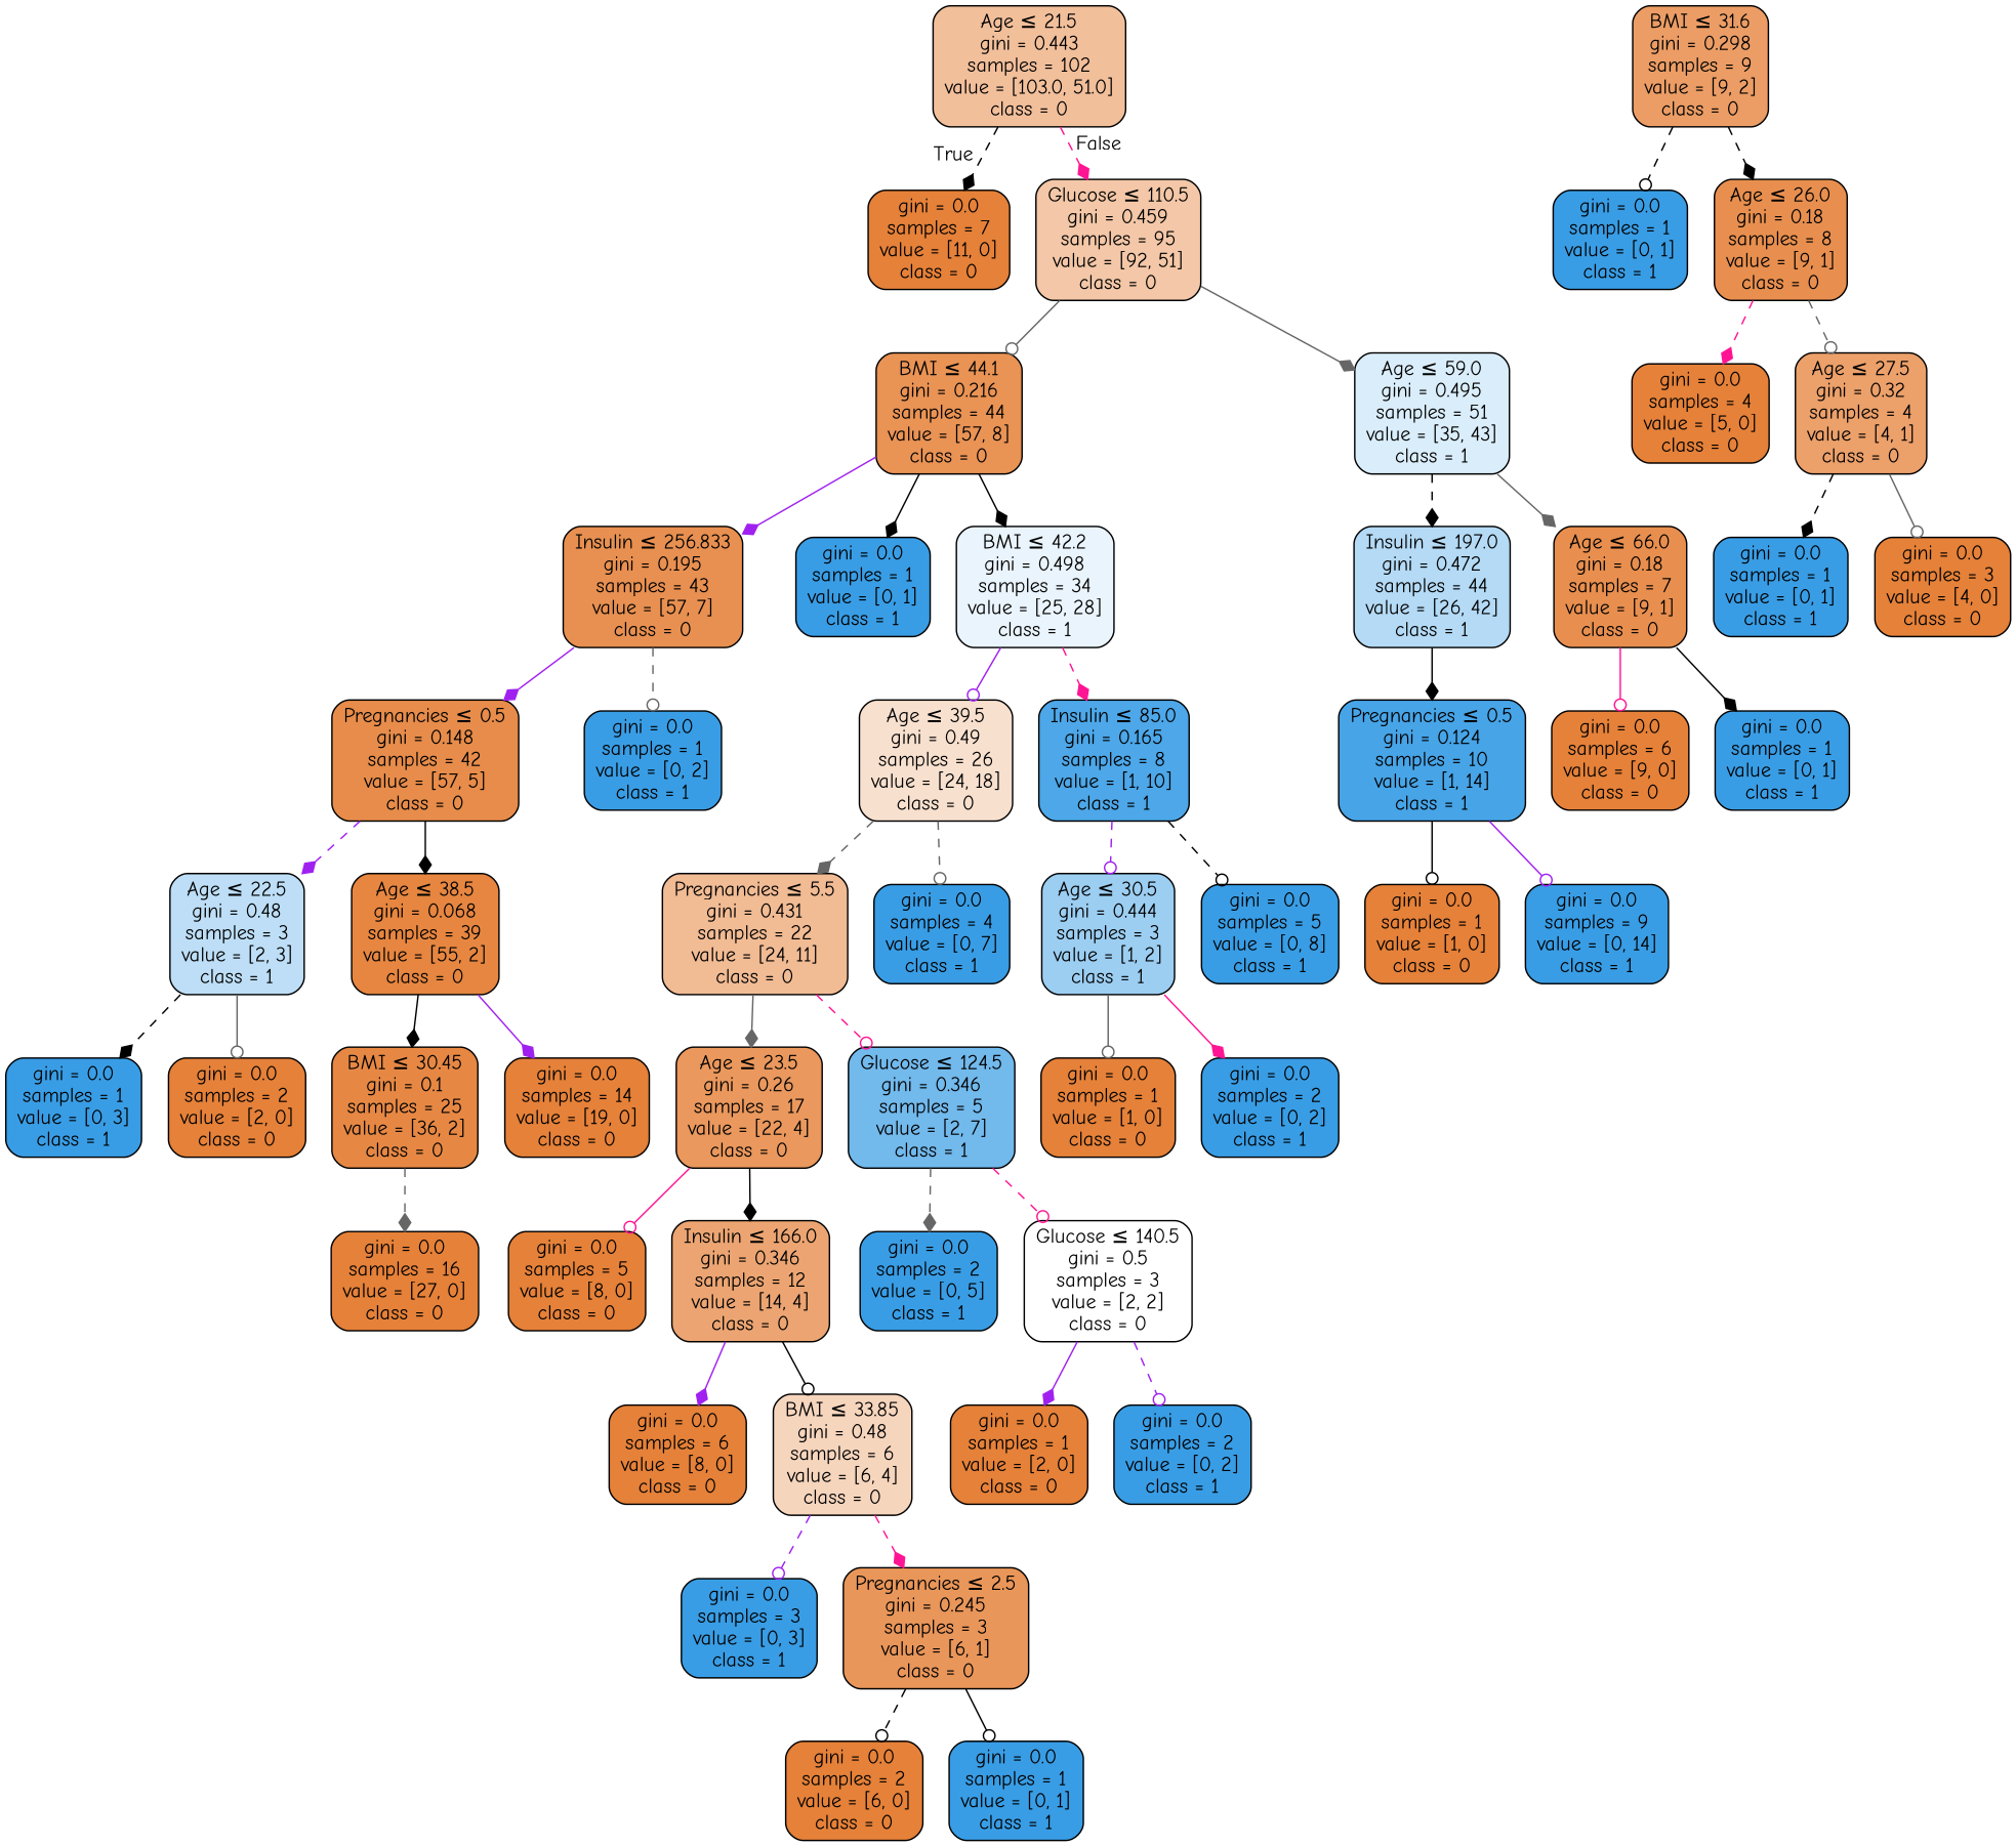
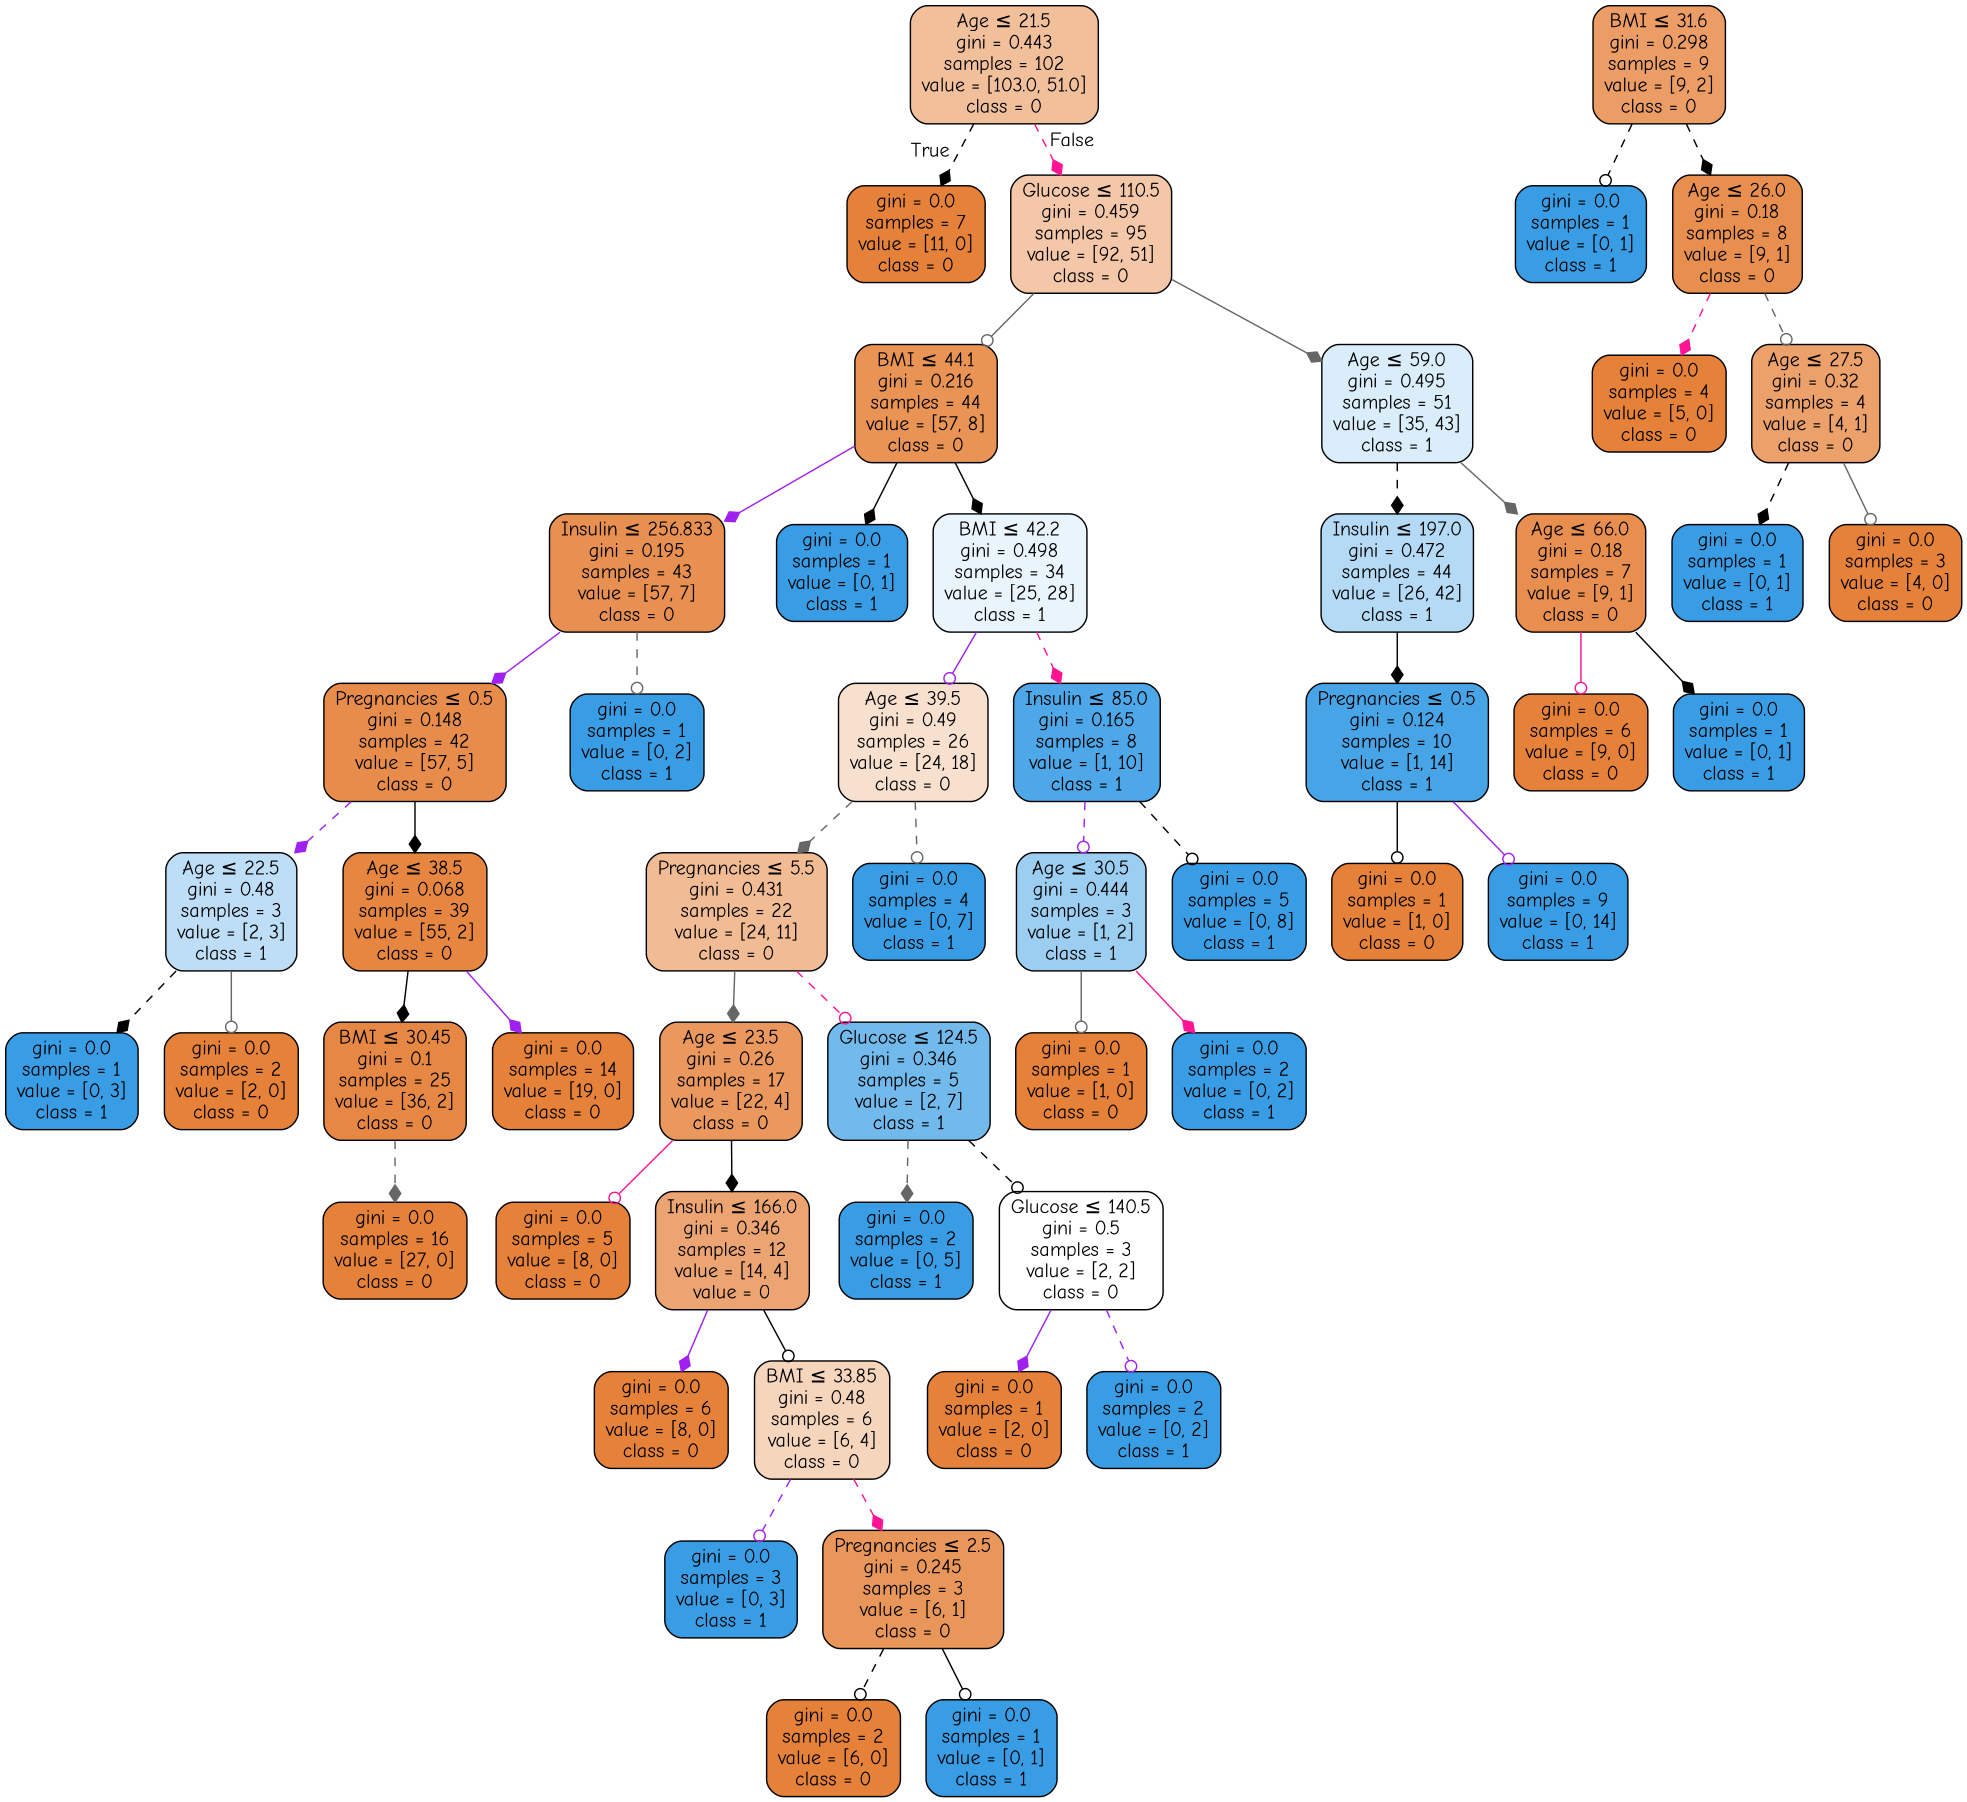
  digraph {
    fontname="Comic Neue"
    node [color=black fillcolor="#399de5" fontname="Comic Neue" shape=box style="filled, rounded"]
    edge [arrowhead=diamond color=black fontname="Comic Neue" style=solid]
    n1 [fillcolor="#f2bf9b" label=<Age &le; 21.5<br/>gini = 0.443<br/>samples = 102<br/>value = [103.0, 51.0]<br/>class = 0>]
    n2 [fillcolor="#e58139" label=<gini = 0.0<br/>samples = 7<br/>value = [11, 0]<br/>class = 0>]
    n3 [fillcolor="#f3c7a7" label=<Glucose &le; 110.5<br/>gini = 0.459<br/>samples = 95<br/>value = [92, 51]<br/>class = 0>]
    n4 [fillcolor="#e99355" label=<BMI &le; 44.1<br/>gini = 0.216<br/>samples = 44<br/>value = [57, 8]<br/>class = 0>]
    n5 [fillcolor="#daedfa" label=<Age &le; 59.0<br/>gini = 0.495<br/>samples = 51<br/>value = [35, 43]<br/>class = 1>]
    n6 [fillcolor="#e89051" label=<Insulin &le; 256.833<br/>gini = 0.195<br/>samples = 43<br/>value = [57, 7]<br/>class = 0>]
    n7 [label=<gini = 0.0<br/>samples = 1<br/>value = [0, 1]<br/>class = 1>]
    n8 [fillcolor="#eaf4fc" label=<BMI &le; 42.2<br/>gini = 0.498<br/>samples = 34<br/>value = [25, 28]<br/>class = 1>]
    n9 [fillcolor="#b4daf5" label=<Insulin &le; 197.0<br/>gini = 0.472<br/>samples = 44<br/>value = [26, 42]<br/>class = 1>]
    n10 [fillcolor="#e88f4f" label=<Age &le; 66.0<br/>gini = 0.18<br/>samples = 7<br/>value = [9, 1]<br/>class = 0>]
    n11 [fillcolor="#e78c4a" label=<Pregnancies &le; 0.5<br/>gini = 0.148<br/>samples = 42<br/>value = [57, 5]<br/>class = 0>]
    n12 [label=<gini = 0.0<br/>samples = 1<br/>value = [0, 2]<br/>class = 1>]
    n13 [fillcolor="#bddef6" label=<Age &le; 22.5<br/>gini = 0.48<br/>samples = 3<br/>value = [2, 3]<br/>class = 1>]
    n14 [fillcolor="#e68640" label=<Age &le; 38.5<br/>gini = 0.068<br/>samples = 39<br/>value = [55, 2]<br/>class = 0>]
    n15 [label=<gini = 0.0<br/>samples = 1<br/>value = [0, 3]<br/>class = 1>]
    n16 [fillcolor="#e58139" label=<gini = 0.0<br/>samples = 2<br/>value = [2, 0]<br/>class = 0>]
    n17 [fillcolor="#e68844" label=<BMI &le; 30.45<br/>gini = 0.1<br/>samples = 25<br/>value = [36, 2]<br/>class = 0>]
    n18 [fillcolor="#e58139" label=<gini = 0.0<br/>samples = 14<br/>value = [19, 0]<br/>class = 0>]
    n19 [fillcolor="#e58139" label=<gini = 0.0<br/>samples = 16<br/>value = [27, 0]<br/>class = 0>]
    n20 [fillcolor="#eb9d65" label=<BMI &le; 31.6<br/>gini = 0.298<br/>samples = 9<br/>value = [9, 2]<br/>class = 0>]
    n21 [label=<gini = 0.0<br/>samples = 1<br/>value = [0, 1]<br/>class = 1>]
    n22 [fillcolor="#e88f4f" label=<Age &le; 26.0<br/>gini = 0.18<br/>samples = 8<br/>value = [9, 1]<br/>class = 0>]
    n23 [fillcolor="#e58139" label=<gini = 0.0<br/>samples = 4<br/>value = [5, 0]<br/>class = 0>]
    n24 [fillcolor="#eca06a" label=<Age &le; 27.5<br/>gini = 0.32<br/>samples = 4<br/>value = [4, 1]<br/>class = 0>]
    n25 [label=<gini = 0.0<br/>samples = 1<br/>value = [0, 1]<br/>class = 1>]
    n26 [fillcolor="#e58139" label=<gini = 0.0<br/>samples = 3<br/>value = [4, 0]<br/>class = 0>]
    n27 [fillcolor="#47a4e7" label=<Pregnancies &le; 0.5<br/>gini = 0.124<br/>samples = 10<br/>value = [1, 14]<br/>class = 1>]
    n28 [fillcolor="#e58139" label=<gini = 0.0<br/>samples = 6<br/>value = [9, 0]<br/>class = 0>]
    n29 [label=<gini = 0.0<br/>samples = 1<br/>value = [0, 1]<br/>class = 1>]
    n30 [fillcolor="#f8e0ce" label=<Age &le; 39.5<br/>gini = 0.49<br/>samples = 26<br/>value = [24, 18]<br/>class = 0>]
    n31 [fillcolor="#4da7e8" label=<Insulin &le; 85.0<br/>gini = 0.165<br/>samples = 8<br/>value = [1, 10]<br/>class = 1>]
    n32 [fillcolor="#e58139" label=<gini = 0.0<br/>samples = 1<br/>value = [1, 0]<br/>class = 0>]
    n33 [label=<gini = 0.0<br/>samples = 9<br/>value = [0, 14]<br/>class = 1>]
    n34 [fillcolor="#f1bb94" label=<Pregnancies &le; 5.5<br/>gini = 0.431<br/>samples = 22<br/>value = [24, 11]<br/>class = 0>]
    n35 [label=<gini = 0.0<br/>samples = 4<br/>value = [0, 7]<br/>class = 1>]
    n36 [fillcolor="#9ccef2" label=<Age &le; 30.5<br/>gini = 0.444<br/>samples = 3<br/>value = [1, 2]<br/>class = 1>]
    n37 [label=<gini = 0.0<br/>samples = 5<br/>value = [0, 8]<br/>class = 1>]
    n38 [fillcolor="#ea985d" label=<Age &le; 23.5<br/>gini = 0.26<br/>samples = 17<br/>value = [22, 4]<br/>class = 0>]
    n39 [fillcolor="#72b9ec" label=<Glucose &le; 124.5<br/>gini = 0.346<br/>samples = 5<br/>value = [2, 7]<br/>class = 1>]
    n40 [fillcolor="#e58139" label=<gini = 0.0<br/>samples = 5<br/>value = [8, 0]<br/>class = 0>]
-   n41 [fillcolor="#eca572" label=<Insulin &le; 166.0<br/>gini = 0.346<br/>samples = 12<br/>value = [14, 4]<br/>class = 0>]
+   n41 [fillcolor="#eca572" label=<Insulin &le; 166.0<br/>gini = 0.346<br/>samples = 12<br/>value = [14, 4]<br/>value = 0>]
    n42 [label=<gini = 0.0<br/>samples = 2<br/>value = [0, 5]<br/>class = 1>]
    n43 [fillcolor="#ffffff" label=<Glucose &le; 140.5<br/>gini = 0.5<br/>samples = 3<br/>value = [2, 2]<br/>class = 0>]
    n44 [fillcolor="#e58139" label=<gini = 0.0<br/>samples = 6<br/>value = [8, 0]<br/>class = 0>]
    n45 [fillcolor="#f6d5bd" label=<BMI &le; 33.85<br/>gini = 0.48<br/>samples = 6<br/>value = [6, 4]<br/>class = 0>]
    n46 [label=<gini = 0.0<br/>samples = 3<br/>value = [0, 3]<br/>class = 1>]
    n47 [fillcolor="#e9965a" label=<Pregnancies &le; 2.5<br/>gini = 0.245<br/>samples = 3<br/>value = [6, 1]<br/>class = 0>]
    n48 [fillcolor="#e58139" label=<gini = 0.0<br/>samples = 2<br/>value = [6, 0]<br/>class = 0>]
    n49 [label=<gini = 0.0<br/>samples = 1<br/>value = [0, 1]<br/>class = 1>]
    n50 [fillcolor="#e58139" label=<gini = 0.0<br/>samples = 1<br/>value = [2, 0]<br/>class = 0>]
    n51 [label=<gini = 0.0<br/>samples = 2<br/>value = [0, 2]<br/>class = 1>]
    n52 [fillcolor="#e58139" label=<gini = 0.0<br/>samples = 1<br/>value = [1, 0]<br/>class = 0>]
    n53 [label=<gini = 0.0<br/>samples = 2<br/>value = [0, 2]<br/>class = 1>]
    n1 -> n2 [headlabel=True labelangle=45 labeldistance=2.5 style=dashed]
    n1 -> n3 [color=deeppink headlabel=False labelangle=-45 labeldistance=2.5 style=dashed]
    n3 -> n4 [arrowhead=odot color=gray40]
    n3 -> n5 [color=gray40]
    n4 -> n6 [color=purple]
    n4 -> n7
    n4 -> n8
    n5 -> n9 [style=dashed]
    n5 -> n10 [color=gray40]
    n6 -> n11 [color=purple]
    n6 -> n12 [arrowhead=odot color=gray40 style=dashed]
    n8 -> n30 [arrowhead=odot color=purple]
    n8 -> n31 [color=deeppink style=dashed]
    n9 -> n27
    n10 -> n28 [arrowhead=odot color=deeppink]
    n10 -> n29
    n11 -> n13 [color=purple style=dashed]
    n11 -> n14
    n13 -> n15 [style=dashed]
    n13 -> n16 [arrowhead=odot color=gray40]
    n14 -> n17
    n14 -> n18 [color=purple]
    n17 -> n19 [color=gray40 style=dashed]
    n20 -> n21 [arrowhead=odot style=dashed]
    n20 -> n22 [style=dashed]
    n22 -> n23 [color=deeppink style=dashed]
    n22 -> n24 [arrowhead=odot color=gray40 style=dashed]
    n24 -> n25 [style=dashed]
    n24 -> n26 [arrowhead=odot color=gray40]
    n27 -> n32 [arrowhead=odot]
    n27 -> n33 [arrowhead=odot color=purple]
    n30 -> n34 [color=gray40 style=dashed]
    n30 -> n35 [arrowhead=odot color=gray40 style=dashed]
    n31 -> n36 [arrowhead=odot color=purple style=dashed]
    n31 -> n37 [arrowhead=odot style=dashed]
    n34 -> n38 [color=gray40]
    n34 -> n39 [arrowhead=odot color=deeppink style=dashed]
    n36 -> n52 [arrowhead=odot color=gray40]
    n36 -> n53 [color=deeppink]
    n38 -> n40 [arrowhead=odot color=deeppink]
    n38 -> n41
    n39 -> n42 [color=gray40 style=dashed]
-   n39 -> n43 [arrowhead=odot color=deeppink style=dashed]
+   n39 -> n43 [arrowhead=odot style=dashed]
    n41 -> n44 [color=purple]
    n41 -> n45 [arrowhead=odot]
    n43 -> n50 [color=purple]
    n43 -> n51 [arrowhead=odot color=purple style=dashed]
    n45 -> n46 [arrowhead=odot color=purple style=dashed]
    n45 -> n47 [color=deeppink style=dashed]
    n47 -> n48 [arrowhead=odot style=dashed]
    n47 -> n49 [arrowhead=odot]
  }
